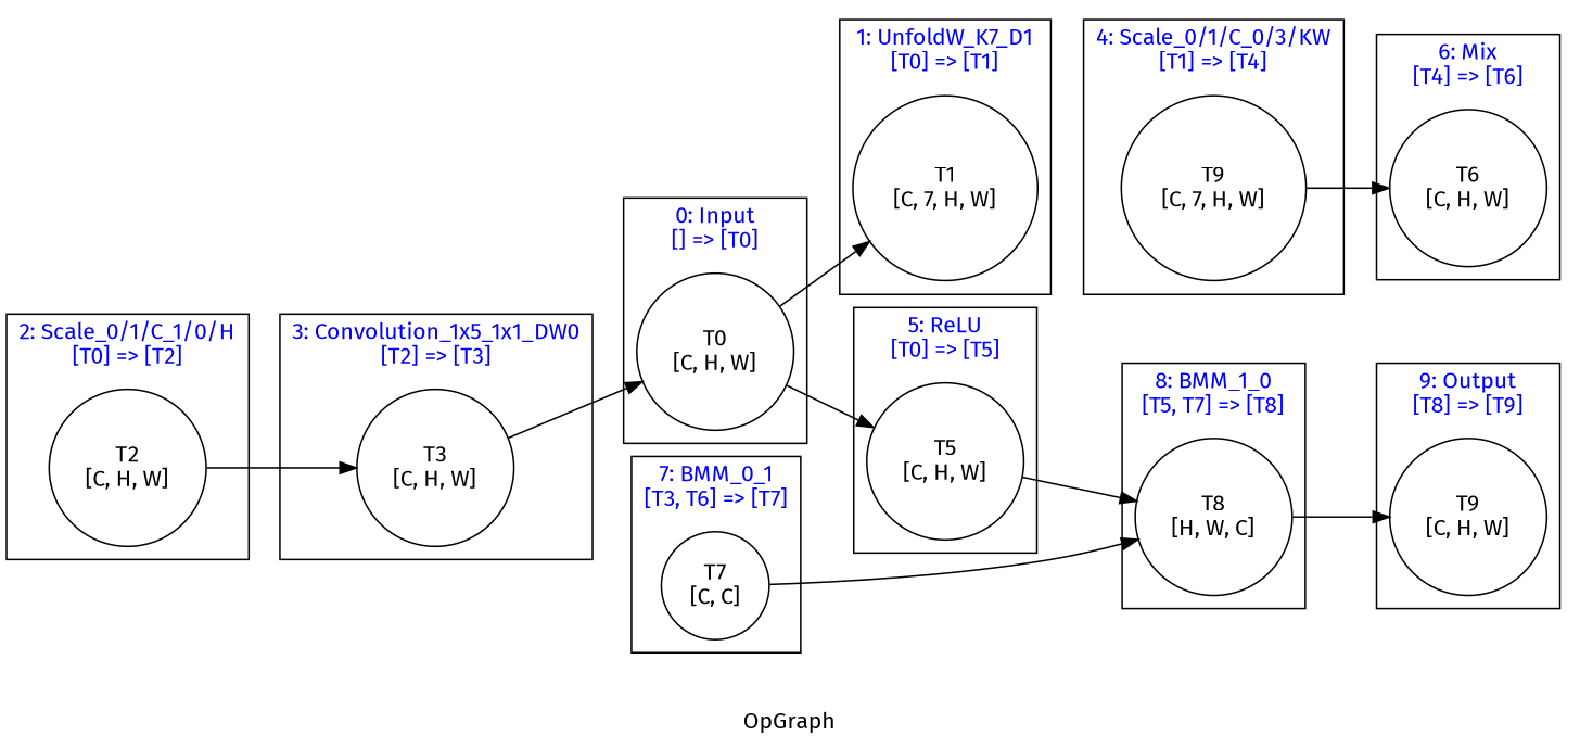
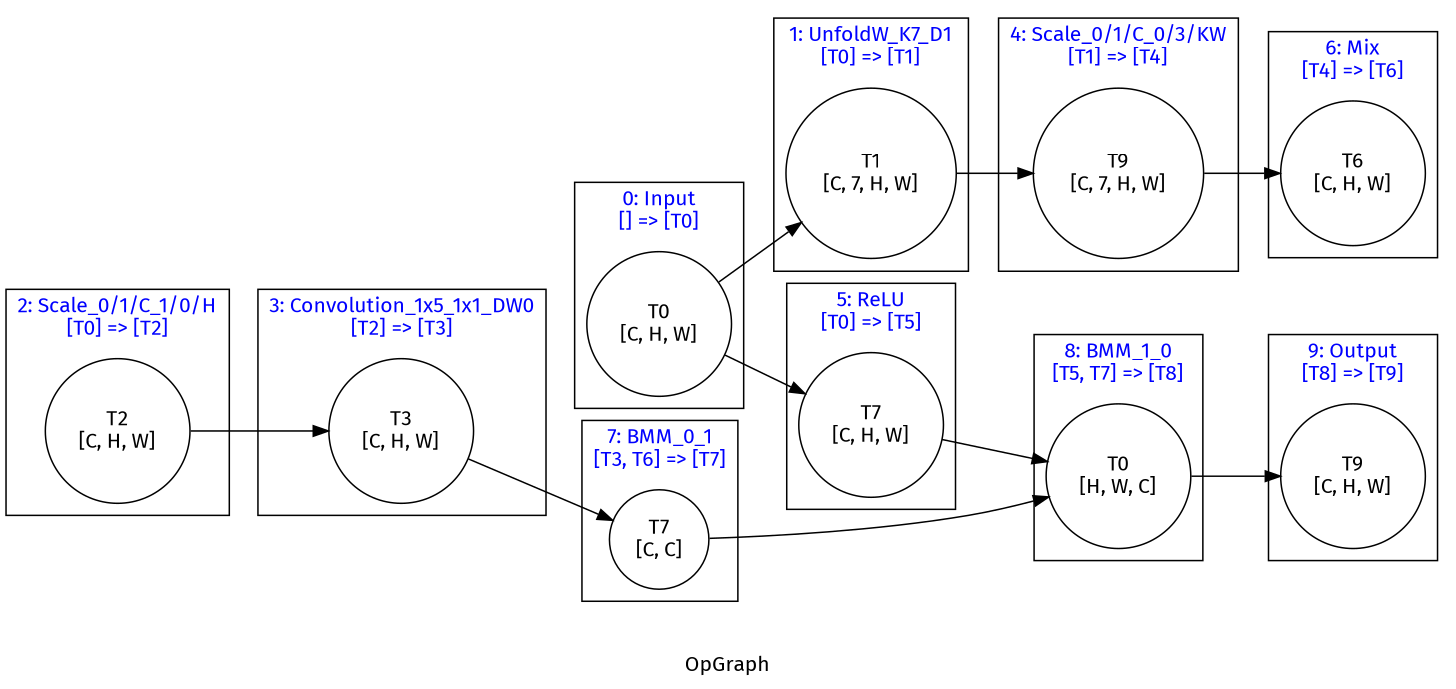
  digraph {
    fontname="Fira Sans"
    label=OpGraph
    rankdir=LR
    node [color=black fontname="Fira Sans" shape=circle]
    edge [fontname="Fira Sans"]
    n1 [label="T0\n[C, H, W]"]
    n2 [label="T1\n[C, 7, H, W]"]
    n3 [label="T2\n[C, H, W]"]
    n4 [label="T3\n[C, H, W]"]
    n5 [label="T9\n[C, 7, H, W]"]
-   n6 [label="T5\n[C, H, W]"]
+   n6 [label="T7\n[C, H, W]"]
    n7 [label="T6\n[C, H, W]"]
    n8 [label="T7\n[C, C]"]
-   n9 [label="T8\n[H, W, C]"]
+   n9 [label="T0\n[H, W, C]"]
    n10 [label="T9\n[C, H, W]"]
    subgraph sub_1 {
      n1
      n2
      n3
      n4
      n5
      n6
      n7
      n8
      n9
      n10
    }
    subgraph cluster_2 {
      fontcolor=blue
      label="0: Input\n[] => [T0]"
      n1
    }
    subgraph cluster_3 {
      fontcolor=blue
      label="1: UnfoldW_K7_D1\n[T0] => [T1]"
      n2
    }
    subgraph cluster_4 {
      fontcolor=blue
      label="2: Scale_0/1/C_1/0/H\n[T0] => [T2]"
      n3
    }
    subgraph cluster_5 {
      fontcolor=blue
      label="3: Convolution_1x5_1x1_DW0\n[T2] => [T3]"
      n4
    }
    subgraph cluster_6 {
      fontcolor=blue
      label="4: Scale_0/1/C_0/3/KW\n[T1] => [T4]"
      n5
    }
    subgraph cluster_7 {
      fontcolor=blue
      label="5: ReLU\n[T0] => [T5]"
      n6
    }
    subgraph cluster_8 {
      fontcolor=blue
      label="6: Mix\n[T4] => [T6]"
      n7
    }
    subgraph cluster_9 {
      fontcolor=blue
      label="7: BMM_0_1\n[T3, T6] => [T7]"
      n8
    }
    subgraph cluster_10 {
      fontcolor=blue
      label="8: BMM_1_0\n[T5, T7] => [T8]"
      n9
    }
    subgraph cluster_11 {
      fontcolor=blue
      label="9: Output\n[T8] => [T9]"
      n10
    }
    n1 -> n2
    n1 -> n6
+   n2 -> n5
    n3 -> n4
-   n4 -> n1
+   n4 -> n8
    n5 -> n7
    n6 -> n9
    n8 -> n9
    n9 -> n10
  }
